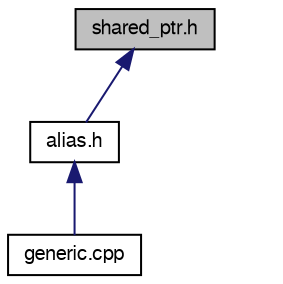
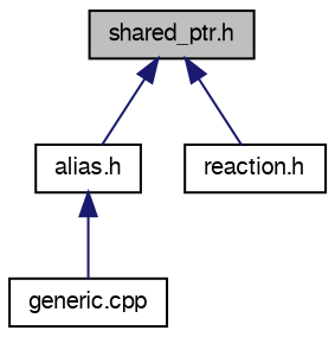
  digraph {
    node [color=black fillcolor=white fontname=FreeSans fontsize=10 shape=record style=filled]
    edge [color=midnightblue dir=back fontname=FreeSans fontsize=10 labelfontname=FreeSans labelfontsize=10 style=solid]
    n1 [fillcolor=grey75 fontcolor=black height=0.2 label="shared_ptr.h" width=0.4]
    n2 [height=0.2 label="alias.h" width=0.4]
+   n3 [height=0.2 label="reaction.h" width=0.4]
    n4 [height=0.2 label="generic.cpp" width=0.4]
    n1 -> n2
+   n1 -> n3
    n2 -> n4
  }
